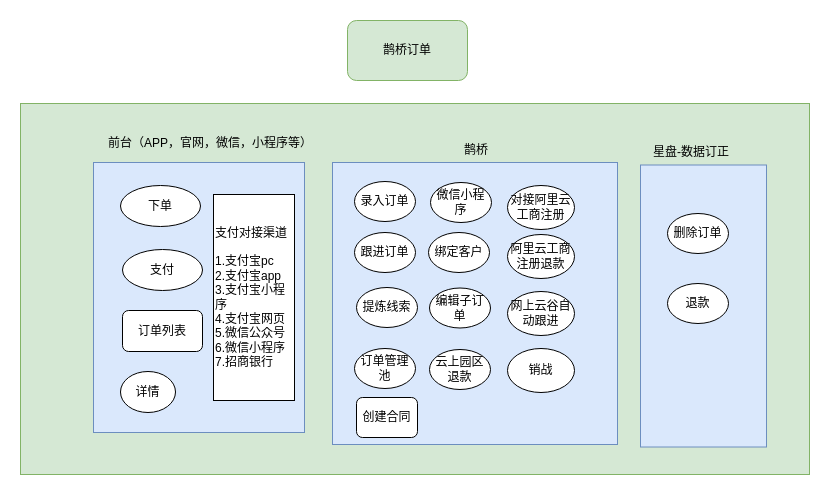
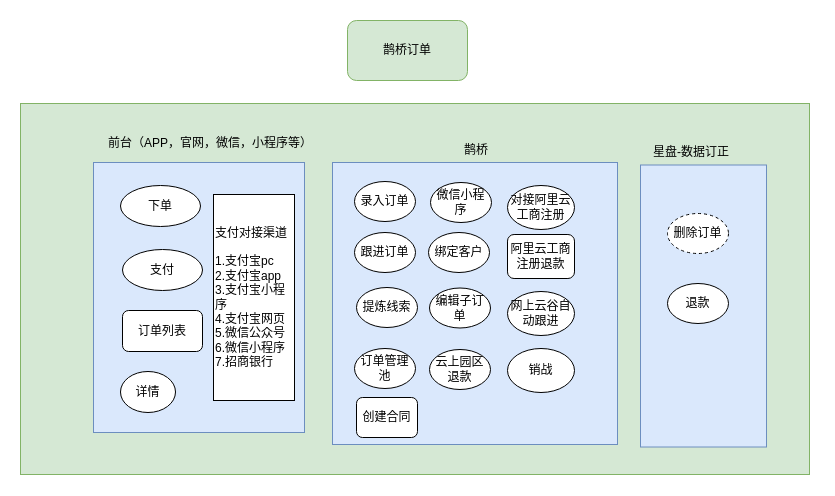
  <mxCell id="0" />
  <mxCell id="1" parent="0" />
  <mxCell id="2" value="鹊桥订单" style="rounded=1;whiteSpace=wrap;html=1;fillColor=#d5e8d4;strokeColor=#82b366;" vertex="1" parent="1"><mxGeometry x="347" y="20" width="120" height="60" as="geometry" /></mxCell>
  <mxCell id="3" value="" style="rounded=0;whiteSpace=wrap;html=1;glass=0;fillColor=#d5e8d4;strokeColor=#82b366;" vertex="1" parent="1"><mxGeometry x="20" y="103" width="789" height="371" as="geometry" /></mxCell>
  <mxCell id="4" value="" style="rounded=0;whiteSpace=wrap;html=1;glass=0;fillColor=#dae8fc;strokeColor=#6c8ebf;" vertex="1" parent="1"><mxGeometry x="93" y="162" width="211" height="270" as="geometry" /></mxCell>
  <mxCell id="5" value="前台（APP，官网，微信，小程序等）" style="text;html=1;strokeColor=none;fillColor=none;align=center;verticalAlign=middle;whiteSpace=wrap;rounded=0;glass=0;" vertex="1" parent="1"><mxGeometry x="88" y="130" width="244" height="25" as="geometry" /></mxCell>
  <mxCell id="6" value="下单" style="ellipse;whiteSpace=wrap;html=1;rounded=0;glass=0;" vertex="1" parent="1"><mxGeometry x="120" y="185" width="80" height="41" as="geometry" /></mxCell>
  <mxCell id="7" value="支付" style="ellipse;whiteSpace=wrap;html=1;rounded=0;glass=0;" vertex="1" parent="1"><mxGeometry x="122" y="249" width="80" height="41" as="geometry" /></mxCell>
  <mxCell id="8" value="订单列表" style="whiteSpace=wrap;html=1;glass=0;rounded=1;" vertex="1" parent="1"><mxGeometry x="122" y="310" width="80" height="41" as="geometry" /></mxCell>
  <mxCell id="9" value="详情" style="ellipse;whiteSpace=wrap;html=1;rounded=0;glass=0;" vertex="1" parent="1"><mxGeometry x="120" y="371" width="55" height="41" as="geometry" /></mxCell>
  <mxCell id="10" value="" style="rounded=0;whiteSpace=wrap;html=1;glass=0;fillColor=#dae8fc;strokeColor=#6c8ebf;" vertex="1" parent="1"><mxGeometry x="332" y="162" width="285" height="282" as="geometry" /></mxCell>
  <mxCell id="11" value="鹊桥" style="text;html=1;strokeColor=none;fillColor=none;align=center;verticalAlign=middle;whiteSpace=wrap;rounded=0;glass=0;" vertex="1" parent="1"><mxGeometry x="354" y="137" width="244" height="25" as="geometry" /></mxCell>
  <mxCell id="12" value="录入订单" style="ellipse;whiteSpace=wrap;html=1;rounded=0;glass=0;" vertex="1" parent="1"><mxGeometry x="354" y="181" width="61" height="40" as="geometry" /></mxCell>
  <mxCell id="13" value="微信小程序" style="ellipse;whiteSpace=wrap;html=1;rounded=0;glass=0;" vertex="1" parent="1"><mxGeometry x="430" y="182" width="61" height="40" as="geometry" /></mxCell>
  <mxCell id="14" value="跟进订单" style="ellipse;whiteSpace=wrap;html=1;rounded=0;glass=0;" vertex="1" parent="1"><mxGeometry x="354" y="232" width="61" height="40" as="geometry" /></mxCell>
  <mxCell id="15" value="绑定客户" style="ellipse;whiteSpace=wrap;html=1;rounded=0;glass=0;" vertex="1" parent="1"><mxGeometry x="428" y="232" width="61" height="40" as="geometry" /></mxCell>
  <mxCell id="16" value="编辑子订单" style="ellipse;whiteSpace=wrap;html=1;rounded=0;glass=0;" vertex="1" parent="1"><mxGeometry x="429" y="287.5" width="61" height="40" as="geometry" /></mxCell>
  <mxCell id="17" value="云上园区退款" style="ellipse;whiteSpace=wrap;html=1;rounded=0;glass=0;" vertex="1" parent="1"><mxGeometry x="429" y="349" width="61" height="40" as="geometry" /></mxCell>
  <mxCell id="18" value="订单管理池" style="ellipse;whiteSpace=wrap;html=1;rounded=0;glass=0;" vertex="1" parent="1"><mxGeometry x="354" y="348" width="61" height="40" as="geometry" /></mxCell>
  <mxCell id="19" value="支付对接渠道&lt;br&gt;&lt;br&gt;1.支付宝pc&lt;br&gt;2.支付宝app&lt;br&gt;3.支付宝小程序&lt;br&gt;4.支付宝网页&lt;br&gt;5.微信公众号&lt;br&gt;6.微信小程序&lt;br&gt;7.招商银行" style="rounded=0;whiteSpace=wrap;html=1;glass=0;align=left;" vertex="1" parent="1"><mxGeometry x="213" y="194" width="81" height="206" as="geometry" /></mxCell>
  <mxCell id="20" value="提炼线索" style="ellipse;whiteSpace=wrap;html=1;rounded=0;glass=0;" vertex="1" parent="1"><mxGeometry x="356" y="287" width="61" height="40" as="geometry" /></mxCell>
  <mxCell id="21" value="对接阿里云工商注册" style="ellipse;whiteSpace=wrap;html=1;rounded=0;glass=0;" vertex="1" parent="1"><mxGeometry x="507" y="185" width="67" height="44" as="geometry" /></mxCell>
- <mxCell id="22" value="阿里云工商注册退款" style="ellipse;whiteSpace=wrap;html=1;rounded=0;glass=0;" vertex="1" parent="1"><mxGeometry x="507" y="234" width="67" height="44" as="geometry" /></mxCell>
+ <mxCell id="22" value="阿里云工商注册退款" style="whiteSpace=wrap;html=1;glass=0;rounded=1;" vertex="1" parent="1"><mxGeometry x="507" y="234" width="67" height="44" as="geometry" /></mxCell>
  <mxCell id="23" value="网上云谷自动跟进" style="ellipse;whiteSpace=wrap;html=1;rounded=0;glass=0;" vertex="1" parent="1"><mxGeometry x="507" y="291" width="67" height="44" as="geometry" /></mxCell>
  <mxCell id="24" value="销战" style="ellipse;whiteSpace=wrap;html=1;rounded=0;glass=0;" vertex="1" parent="1"><mxGeometry x="507" y="348" width="67" height="44" as="geometry" /></mxCell>
  <mxCell id="25" value="星盘-数据订正" style="text;html=1;strokeColor=none;fillColor=none;align=center;verticalAlign=middle;whiteSpace=wrap;rounded=0;glass=0;" vertex="1" parent="1"><mxGeometry x="569" y="139" width="244" height="25" as="geometry" /></mxCell>
  <mxCell id="26" value="" style="rounded=0;whiteSpace=wrap;html=1;glass=0;fillColor=#dae8fc;strokeColor=#6c8ebf;" vertex="1" parent="1"><mxGeometry x="640" y="164.5" width="126" height="282" as="geometry" /></mxCell>
- <mxCell id="27" value="删除订单" style="ellipse;whiteSpace=wrap;html=1;rounded=0;glass=0;" vertex="1" parent="1"><mxGeometry x="667" y="213" width="61" height="40" as="geometry" /></mxCell>
+ <mxCell id="27" value="删除订单" style="ellipse;whiteSpace=wrap;html=1;rounded=0;glass=0;dashed=1;" vertex="1" parent="1"><mxGeometry x="667" y="213" width="61" height="40" as="geometry" /></mxCell>
  <mxCell id="28" value="退款" style="ellipse;whiteSpace=wrap;html=1;rounded=0;glass=0;" vertex="1" parent="1"><mxGeometry x="667" y="283" width="61" height="40" as="geometry" /></mxCell>
  <mxCell id="29" value="创建合同" style="whiteSpace=wrap;html=1;glass=0;rounded=1;" vertex="1" parent="1"><mxGeometry x="356" y="397" width="61" height="40" as="geometry" /></mxCell>
